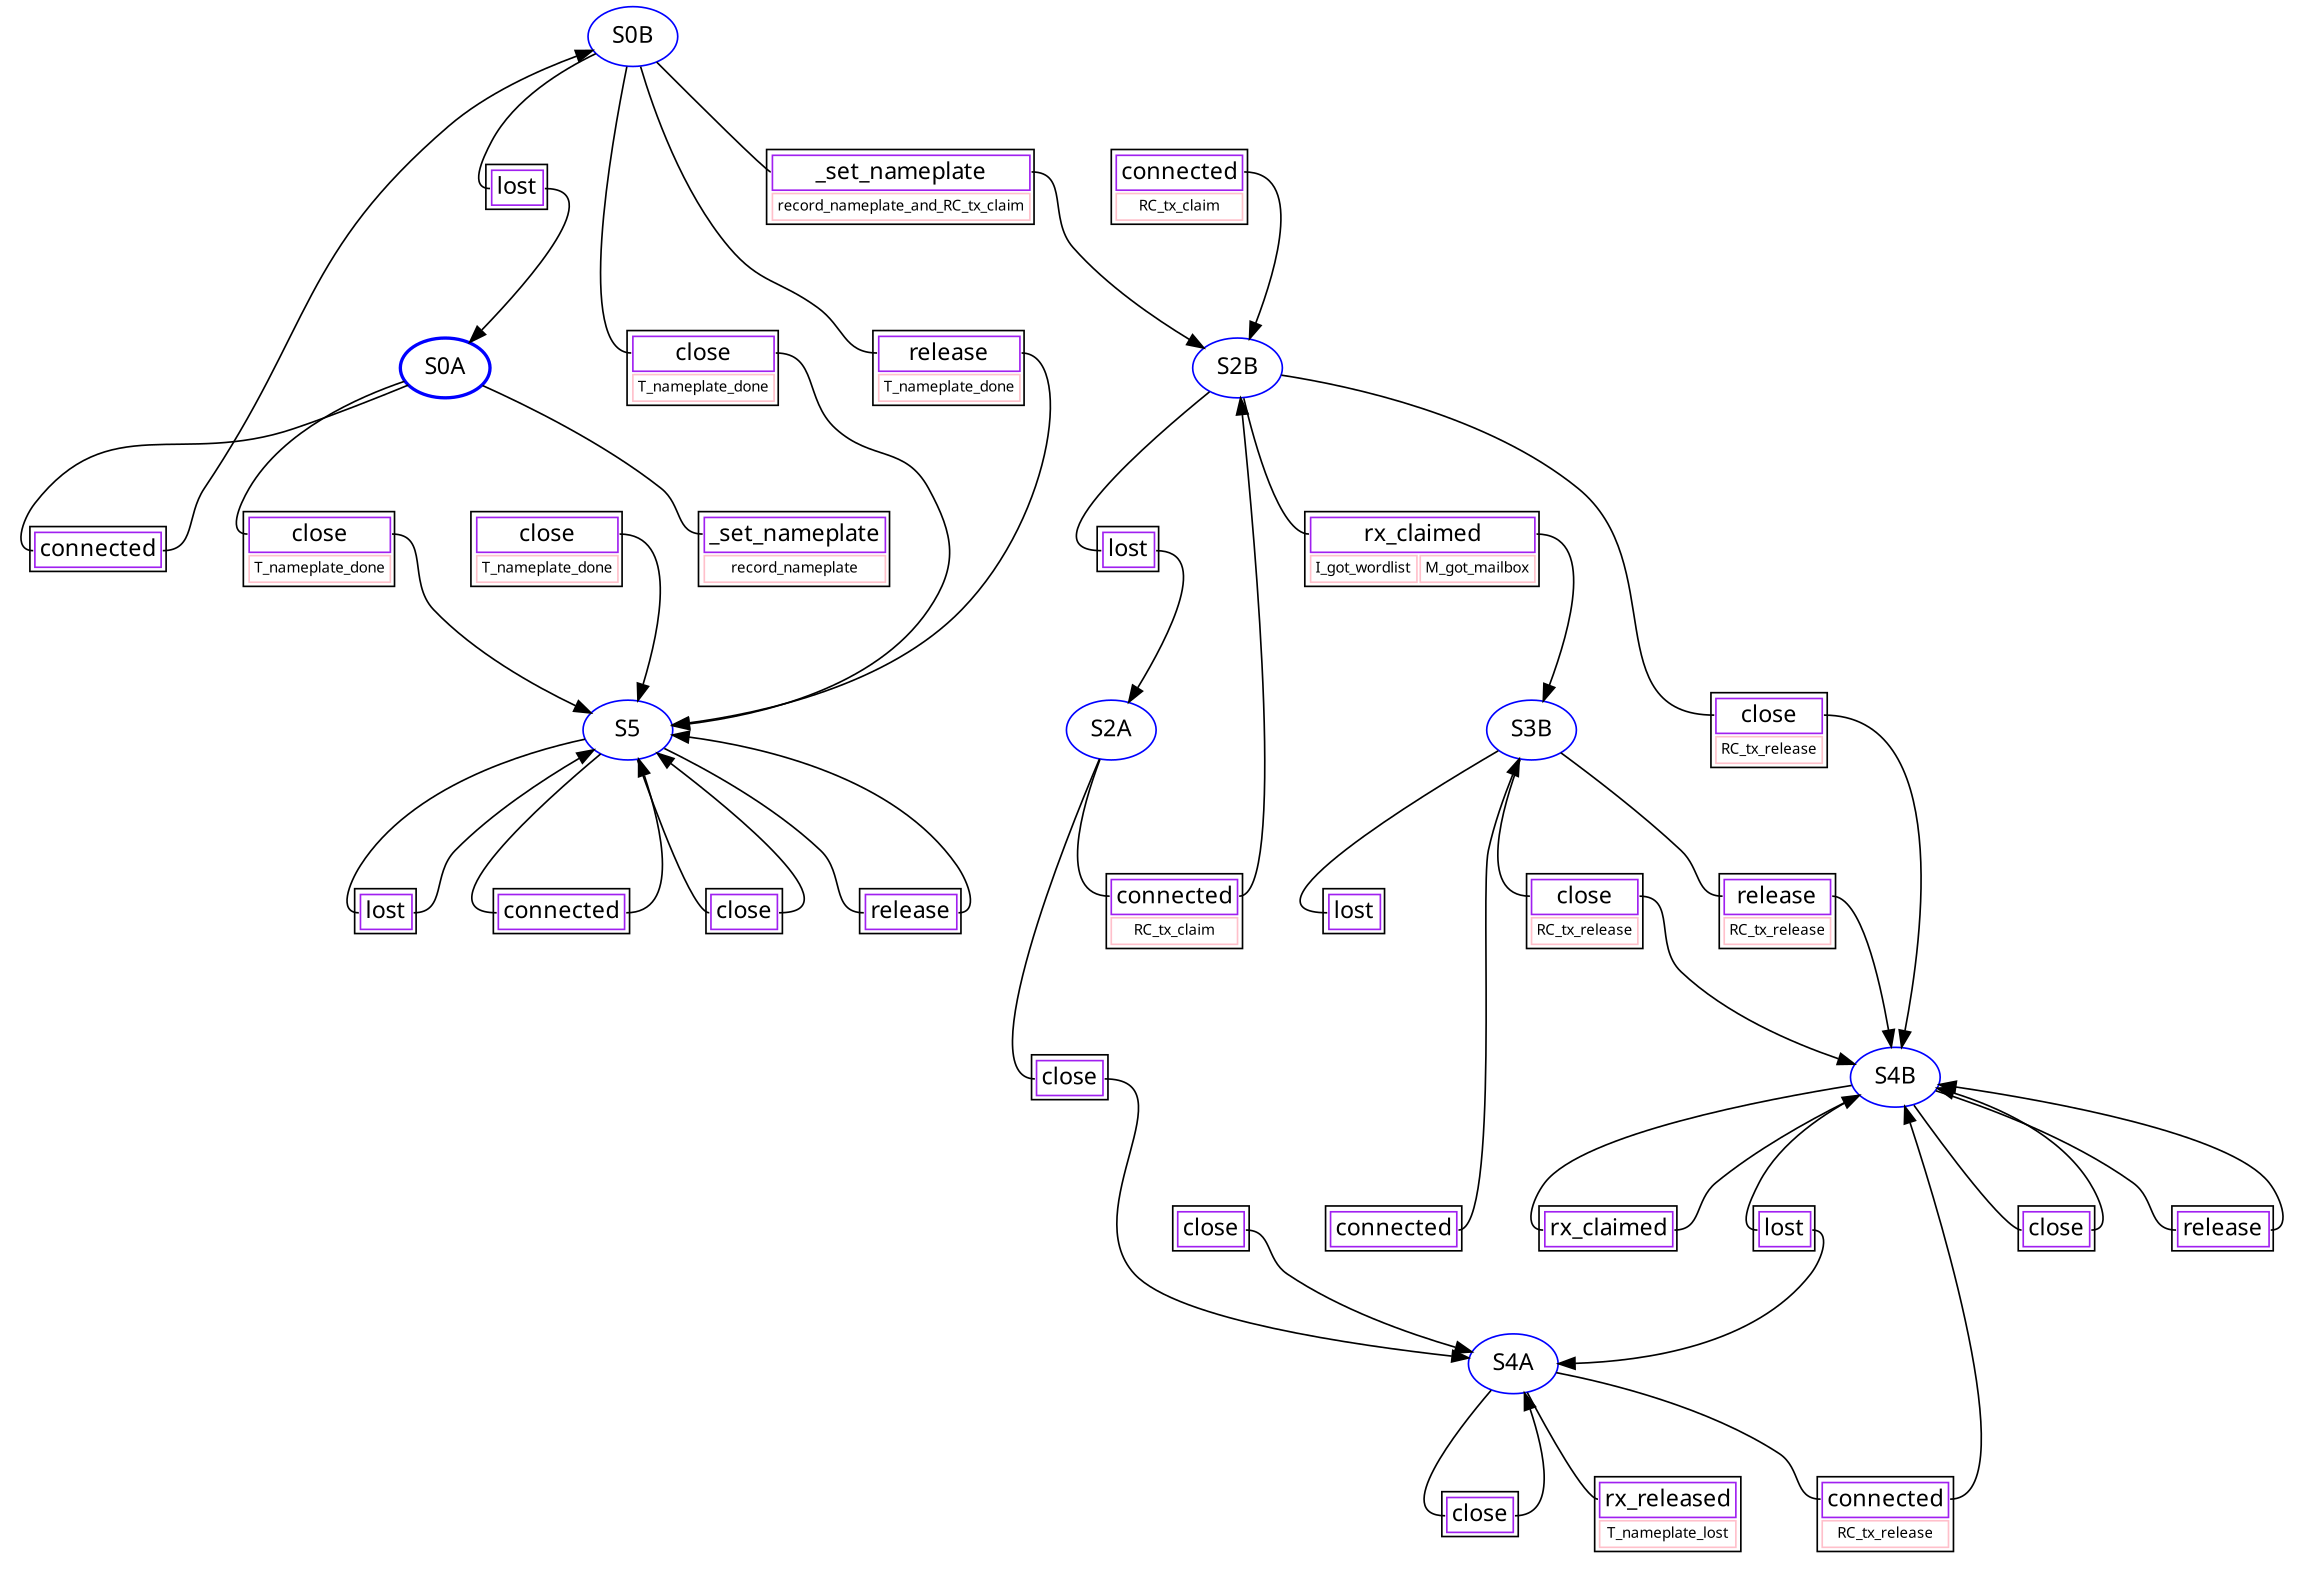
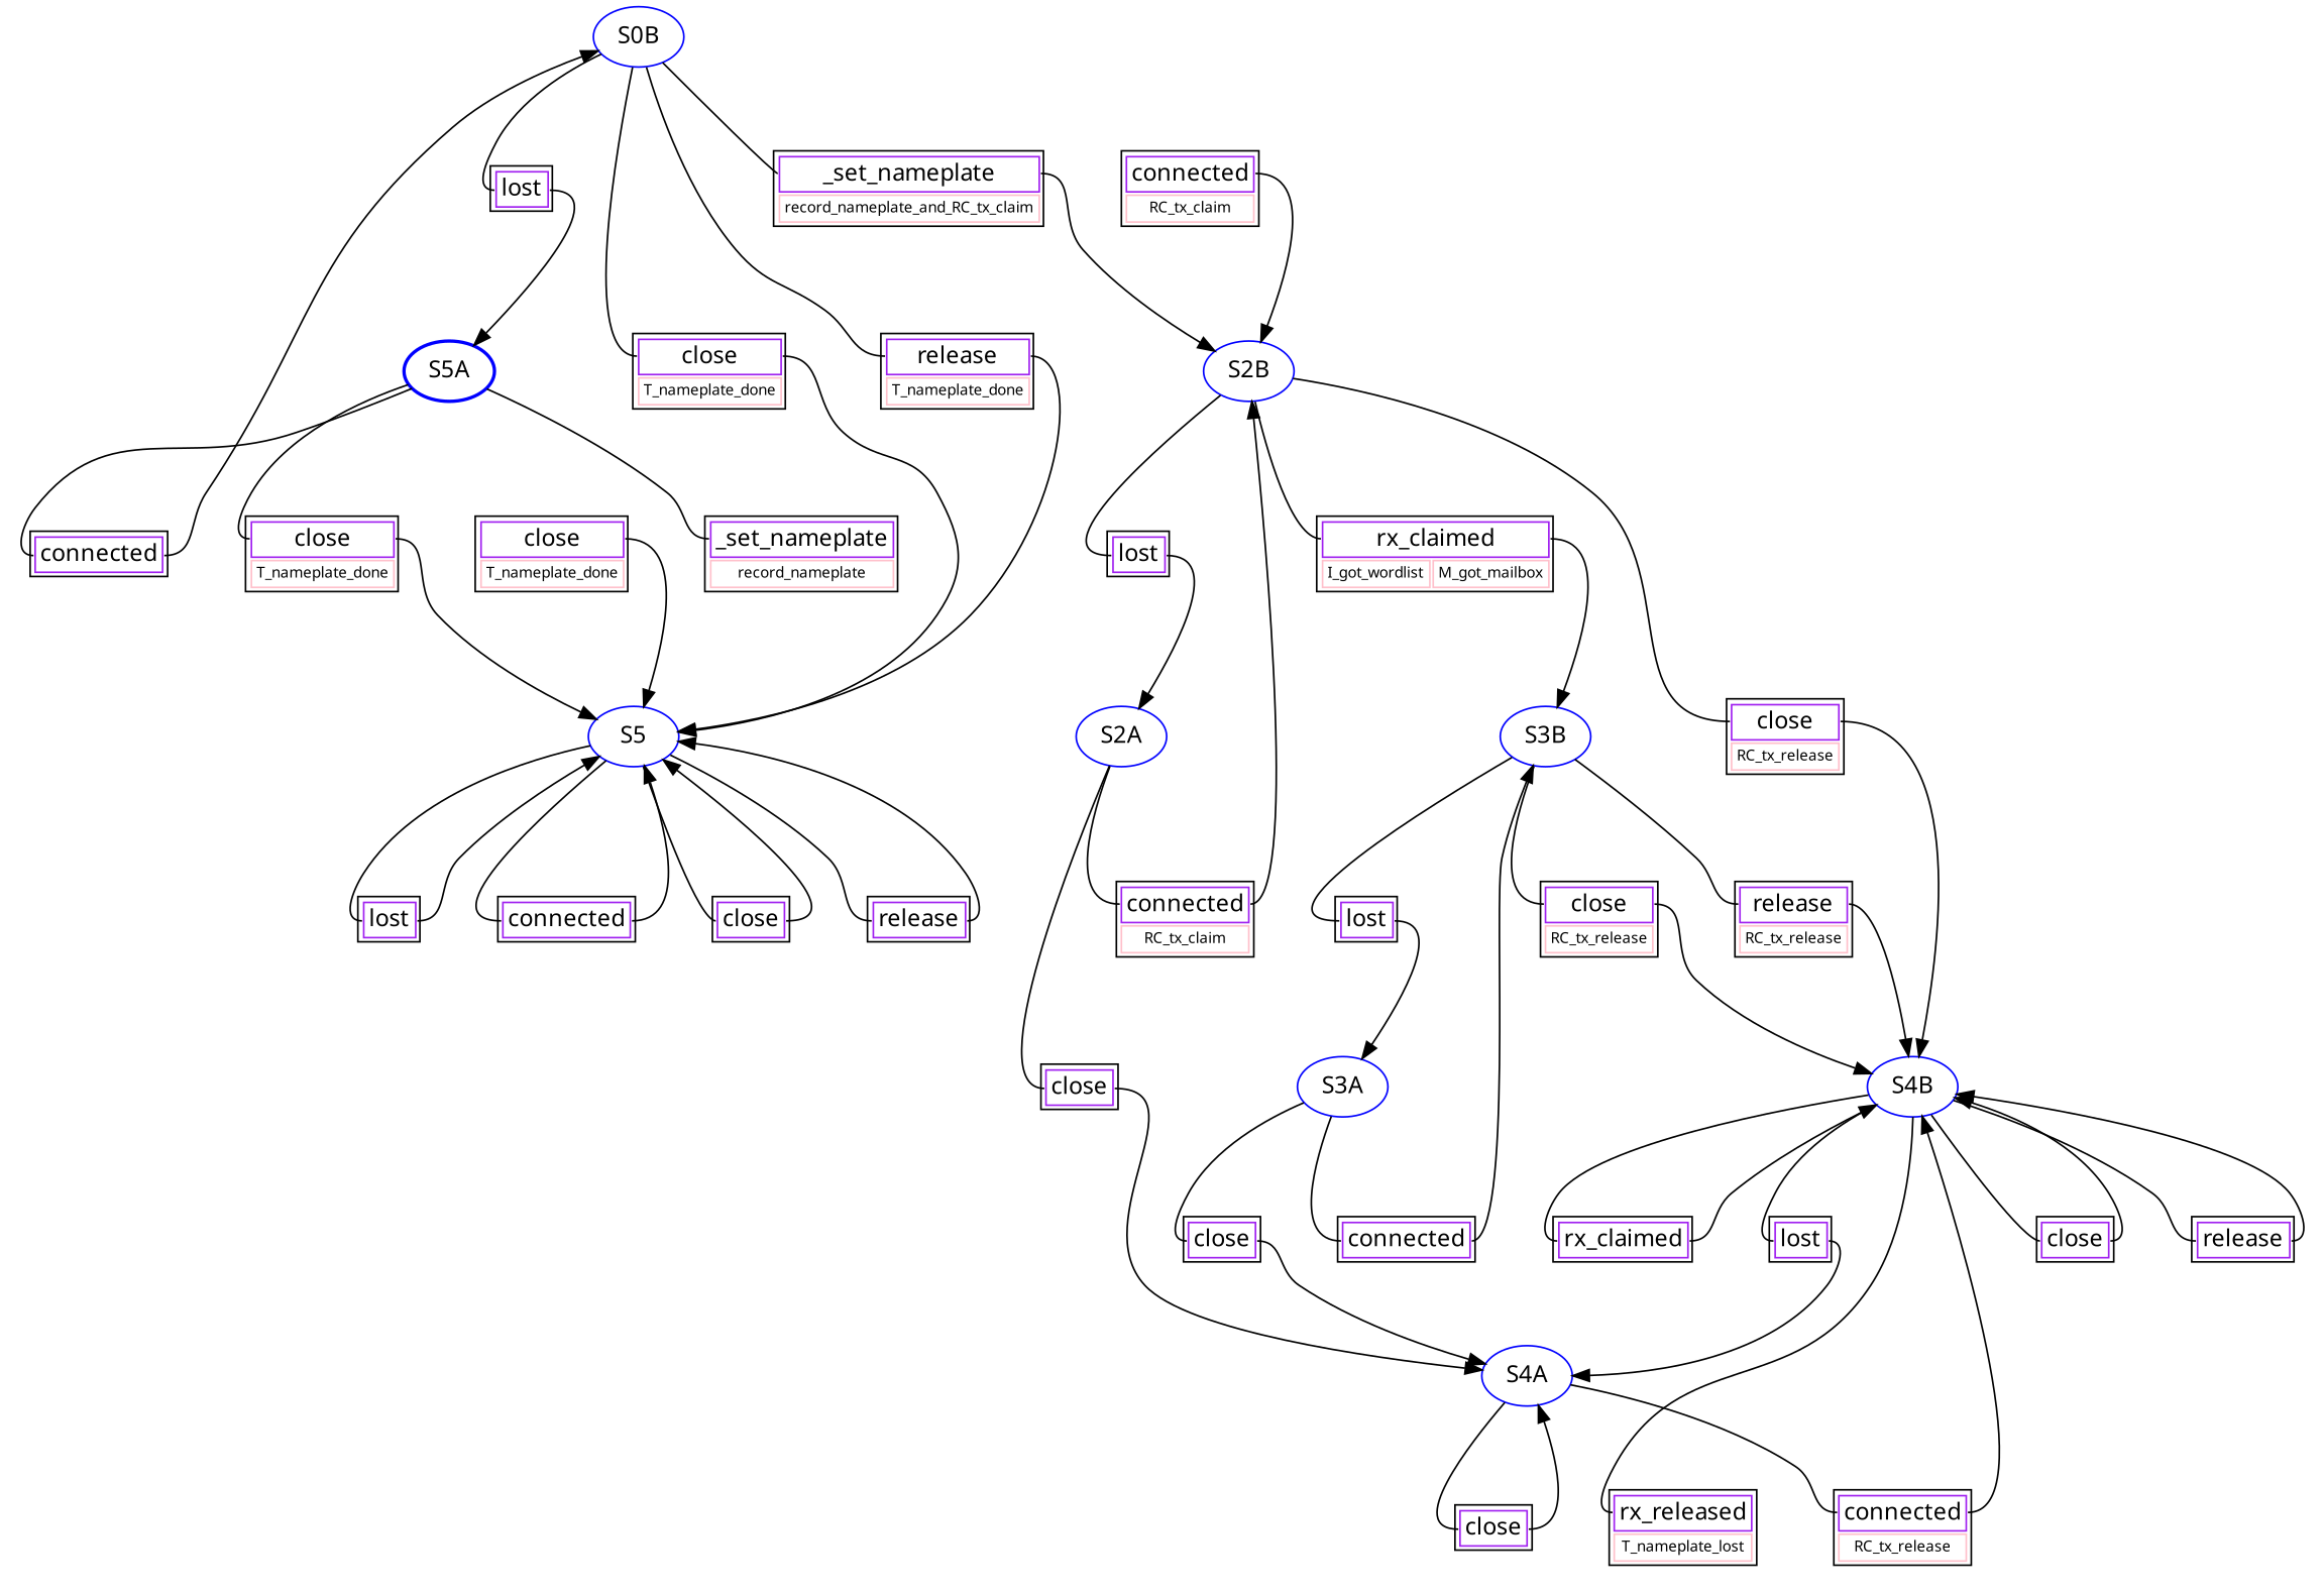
  digraph {
    pack=true
    node [fontname=Menlo shape=none margin=0.2]
    edge [fontname=Menlo]
    S2B [color=blue fontame=Menlo shape=ellipse margin=""]
    n2 [label=<<table ><tr ><td color="purple" colspan="1" port="tableport"><font face="menlo-italic">close</font></td></tr><tr ><td color="pink"><font point-size="9">RC_tx_release</font></td></tr></table>>]
    n3 [label=<<table ><tr ><td color="purple" colspan="2" port="tableport"><font face="menlo-italic">rx_claimed</font></td></tr><tr ><td color="pink"><font point-size="9">I_got_wordlist</font></td><td color="pink"><font point-size="9">M_got_mailbox</font></td></tr></table>>]
    n4 [label=<<table ><tr ><td color="purple" port="tableport"><font face="menlo-italic">lost</font></td></tr></table>>]
    S4B [color=blue fontame=Menlo shape=ellipse margin=""]
    S3B [color=blue fontame=Menlo shape=ellipse margin=""]
    S2A [color=blue fontame=Menlo shape=ellipse margin=""]
    n8 [label=<<table ><tr ><td color="purple" port="tableport"><font face="menlo-italic">close</font></td></tr></table>>]
    n9 [label=<<table ><tr ><td color="purple" colspan="1" port="tableport"><font face="menlo-italic">connected</font></td></tr><tr ><td color="pink"><font point-size="9">RC_tx_claim</font></td></tr></table>>]
    S4A [color=blue fontame=Menlo shape=ellipse margin=""]
    n11 [label=<<table ><tr ><td color="purple" colspan="1" port="tableport"><font face="menlo-italic">connected</font></td></tr><tr ><td color="pink"><font point-size="9">RC_tx_claim</font></td></tr></table>>]
    n12 [label=<<table ><tr ><td color="purple" colspan="1" port="tableport"><font face="menlo-italic">close</font></td></tr><tr ><td color="pink"><font point-size="9">T_nameplate_done</font></td></tr></table>>]
    S5 [color=blue fontame=Menlo shape=ellipse margin=""]
    n14 [label=<<table ><tr ><td color="purple" colspan="1" port="tableport"><font face="menlo-italic">connected</font></td></tr><tr ><td color="pink"><font point-size="9">RC_tx_release</font></td></tr></table>>]
    n15 [label=<<table ><tr ><td color="purple" port="tableport"><font face="menlo-italic">close</font></td></tr></table>>]
    n16 [label=<<table ><tr ><td color="purple" port="tableport"><font face="menlo-italic">lost</font></td></tr></table>>]
    n17 [label=<<table ><tr ><td color="purple" port="tableport"><font face="menlo-italic">close</font></td></tr></table>>]
    n18 [label=<<table ><tr ><td color="purple" port="tableport"><font face="menlo-italic">release</font></td></tr></table>>]
    n19 [label=<<table ><tr ><td color="purple" colspan="1" port="tableport"><font face="menlo-italic">rx_released</font></td></tr><tr ><td color="pink"><font point-size="9">T_nameplate_lost</font></td></tr></table>>]
    n20 [label=<<table ><tr ><td color="purple" port="tableport"><font face="menlo-italic">rx_claimed</font></td></tr></table>>]
    S0B [color=blue fontame=Menlo shape=ellipse margin=""]
    n22 [label=<<table ><tr ><td color="purple" port="tableport"><font face="menlo-italic">lost</font></td></tr></table>>]
    n23 [label=<<table ><tr ><td color="purple" colspan="1" port="tableport"><font face="menlo-italic">release</font></td></tr><tr ><td color="pink"><font point-size="9">T_nameplate_done</font></td></tr></table>>]
    n24 [label=<<table ><tr ><td color="purple" colspan="1" port="tableport"><font face="menlo-italic">close</font></td></tr><tr ><td color="pink"><font point-size="9">T_nameplate_done</font></td></tr></table>>]
    n25 [label=<<table ><tr ><td color="purple" colspan="1" port="tableport"><font face="menlo-italic">_set_nameplate</font></td></tr><tr ><td color="pink"><font point-size="9">record_nameplate_and_RC_tx_claim</font></td></tr></table>>]
-   S0A [color=blue fontame="Menlo-Bold" shape=ellipse style=bold margin=""]
+   S0A [color=blue fontame="Menlo-Bold" shape=ellipse style=bold label=S5A margin=""]
    n27 [label=<<table ><tr ><td color="purple" port="tableport"><font face="menlo-italic">lost</font></td></tr></table>>]
    n28 [label=<<table ><tr ><td color="purple" colspan="1" port="tableport"><font face="menlo-italic">close</font></td></tr><tr ><td color="pink"><font point-size="9">RC_tx_release</font></td></tr></table>>]
    n29 [label=<<table ><tr ><td color="purple" colspan="1" port="tableport"><font face="menlo-italic">release</font></td></tr><tr ><td color="pink"><font point-size="9">RC_tx_release</font></td></tr></table>>]
+   S3A [color=blue fontame=Menlo shape=ellipse margin=""]
    n31 [label=<<table ><tr ><td color="purple" port="tableport"><font face="menlo-italic">close</font></td></tr></table>>]
    n32 [label=<<table ><tr ><td color="purple" port="tableport"><font face="menlo-italic">release</font></td></tr></table>>]
    n33 [label=<<table ><tr ><td color="purple" port="tableport"><font face="menlo-italic">lost</font></td></tr></table>>]
    n34 [label=<<table ><tr ><td color="purple" port="tableport"><font face="menlo-italic">connected</font></td></tr></table>>]
    n35 [label=<<table ><tr ><td color="purple" port="tableport"><font face="menlo-italic">close</font></td></tr></table>>]
    n36 [label=<<table ><tr ><td color="purple" port="tableport"><font face="menlo-italic">connected</font></td></tr></table>>]
    n37 [label=<<table ><tr ><td color="purple" colspan="1" port="tableport"><font face="menlo-italic">_set_nameplate</font></td></tr><tr ><td color="pink"><font point-size="9">record_nameplate</font></td></tr></table>>]
    n38 [label=<<table ><tr ><td color="purple" colspan="1" port="tableport"><font face="menlo-italic">close</font></td></tr><tr ><td color="pink"><font point-size="9">T_nameplate_done</font></td></tr></table>>]
    n39 [label=<<table ><tr ><td color="purple" port="tableport"><font face="menlo-italic">connected</font></td></tr></table>>]
    S2B -> n2 [arrowhead=none headport="tableport:w"]
    S2B -> n3 [arrowhead=none headport="tableport:w"]
    S2B -> n4 [arrowhead=none headport="tableport:w"]
    n2 -> S4B [tailport="tableport:e"]
    n3 -> S3B [tailport="tableport:e"]
    n4 -> S2A [tailport="tableport:e"]
    S4B -> n16 [arrowhead=none headport="tableport:w"]
    S4B -> n17 [arrowhead=none headport="tableport:w"]
    S4B -> n18 [arrowhead=none headport="tableport:w"]
-   S4A -> n19 [arrowhead=none headport="tableport:w"]
+   S4B -> n19 [arrowhead=none headport="tableport:w"]
    S4B -> n20 [arrowhead=none headport="tableport:w"]
    S3B -> n27 [arrowhead=none headport="tableport:w"]
    S3B -> n28 [arrowhead=none headport="tableport:w"]
    S3B -> n29 [arrowhead=none headport="tableport:w"]
    S2A -> n8 [arrowhead=none headport="tableport:w"]
    S2A -> n9 [arrowhead=none headport="tableport:w"]
    n8 -> S4A [tailport="tableport:e"]
    n9 -> S2B [tailport="tableport:e"]
    S4A -> n14 [arrowhead=none headport="tableport:w"]
    S4A -> n15 [arrowhead=none headport="tableport:w"]
    n11 -> S2B [tailport="tableport:e"]
    n12 -> S5 [tailport="tableport:e"]
    S5 -> n31 [arrowhead=none headport="tableport:w"]
    S5 -> n32 [arrowhead=none headport="tableport:w"]
    S5 -> n33 [arrowhead=none headport="tableport:w"]
    S5 -> n34 [arrowhead=none headport="tableport:w"]
    n14 -> S4B [tailport="tableport:e"]
    n15 -> S4A [tailport="tableport:e"]
    n16 -> S4A [tailport="tableport:e"]
    n17 -> S4B [tailport="tableport:e"]
    n18 -> S4B [tailport="tableport:e"]
    n20 -> S4B [tailport="tableport:e"]
    S0B -> n22 [arrowhead=none headport="tableport:w"]
    S0B -> n23 [arrowhead=none headport="tableport:w"]
    S0B -> n24 [arrowhead=none headport="tableport:w"]
    S0B -> n25 [arrowhead=none headport="tableport:w"]
    n22 -> S0A [tailport="tableport:e"]
    n23 -> S5 [tailport="tableport:e"]
    n24 -> S5 [tailport="tableport:e"]
    n25 -> S2B [tailport="tableport:e"]
    S0A -> n37 [arrowhead=none headport="tableport:w"]
    S0A -> n38 [arrowhead=none headport="tableport:w"]
    S0A -> n39 [arrowhead=none headport="tableport:w"]
+   n27 -> S3A [tailport="tableport:e"]
    n28 -> S4B [tailport="tableport:e"]
    n29 -> S4B [tailport="tableport:e"]
+   S3A -> n35 [arrowhead=none headport="tableport:w"]
+   S3A -> n36 [arrowhead=none headport="tableport:w"]
    n31 -> S5 [tailport="tableport:e"]
    n32 -> S5 [tailport="tableport:e"]
    n33 -> S5 [tailport="tableport:e"]
    n34 -> S5 [tailport="tableport:e"]
    n35 -> S4A [tailport="tableport:e"]
    n36 -> S3B [tailport="tableport:e"]
    n38 -> S5 [tailport="tableport:e"]
    n39 -> S0B [tailport="tableport:e"]
  }
